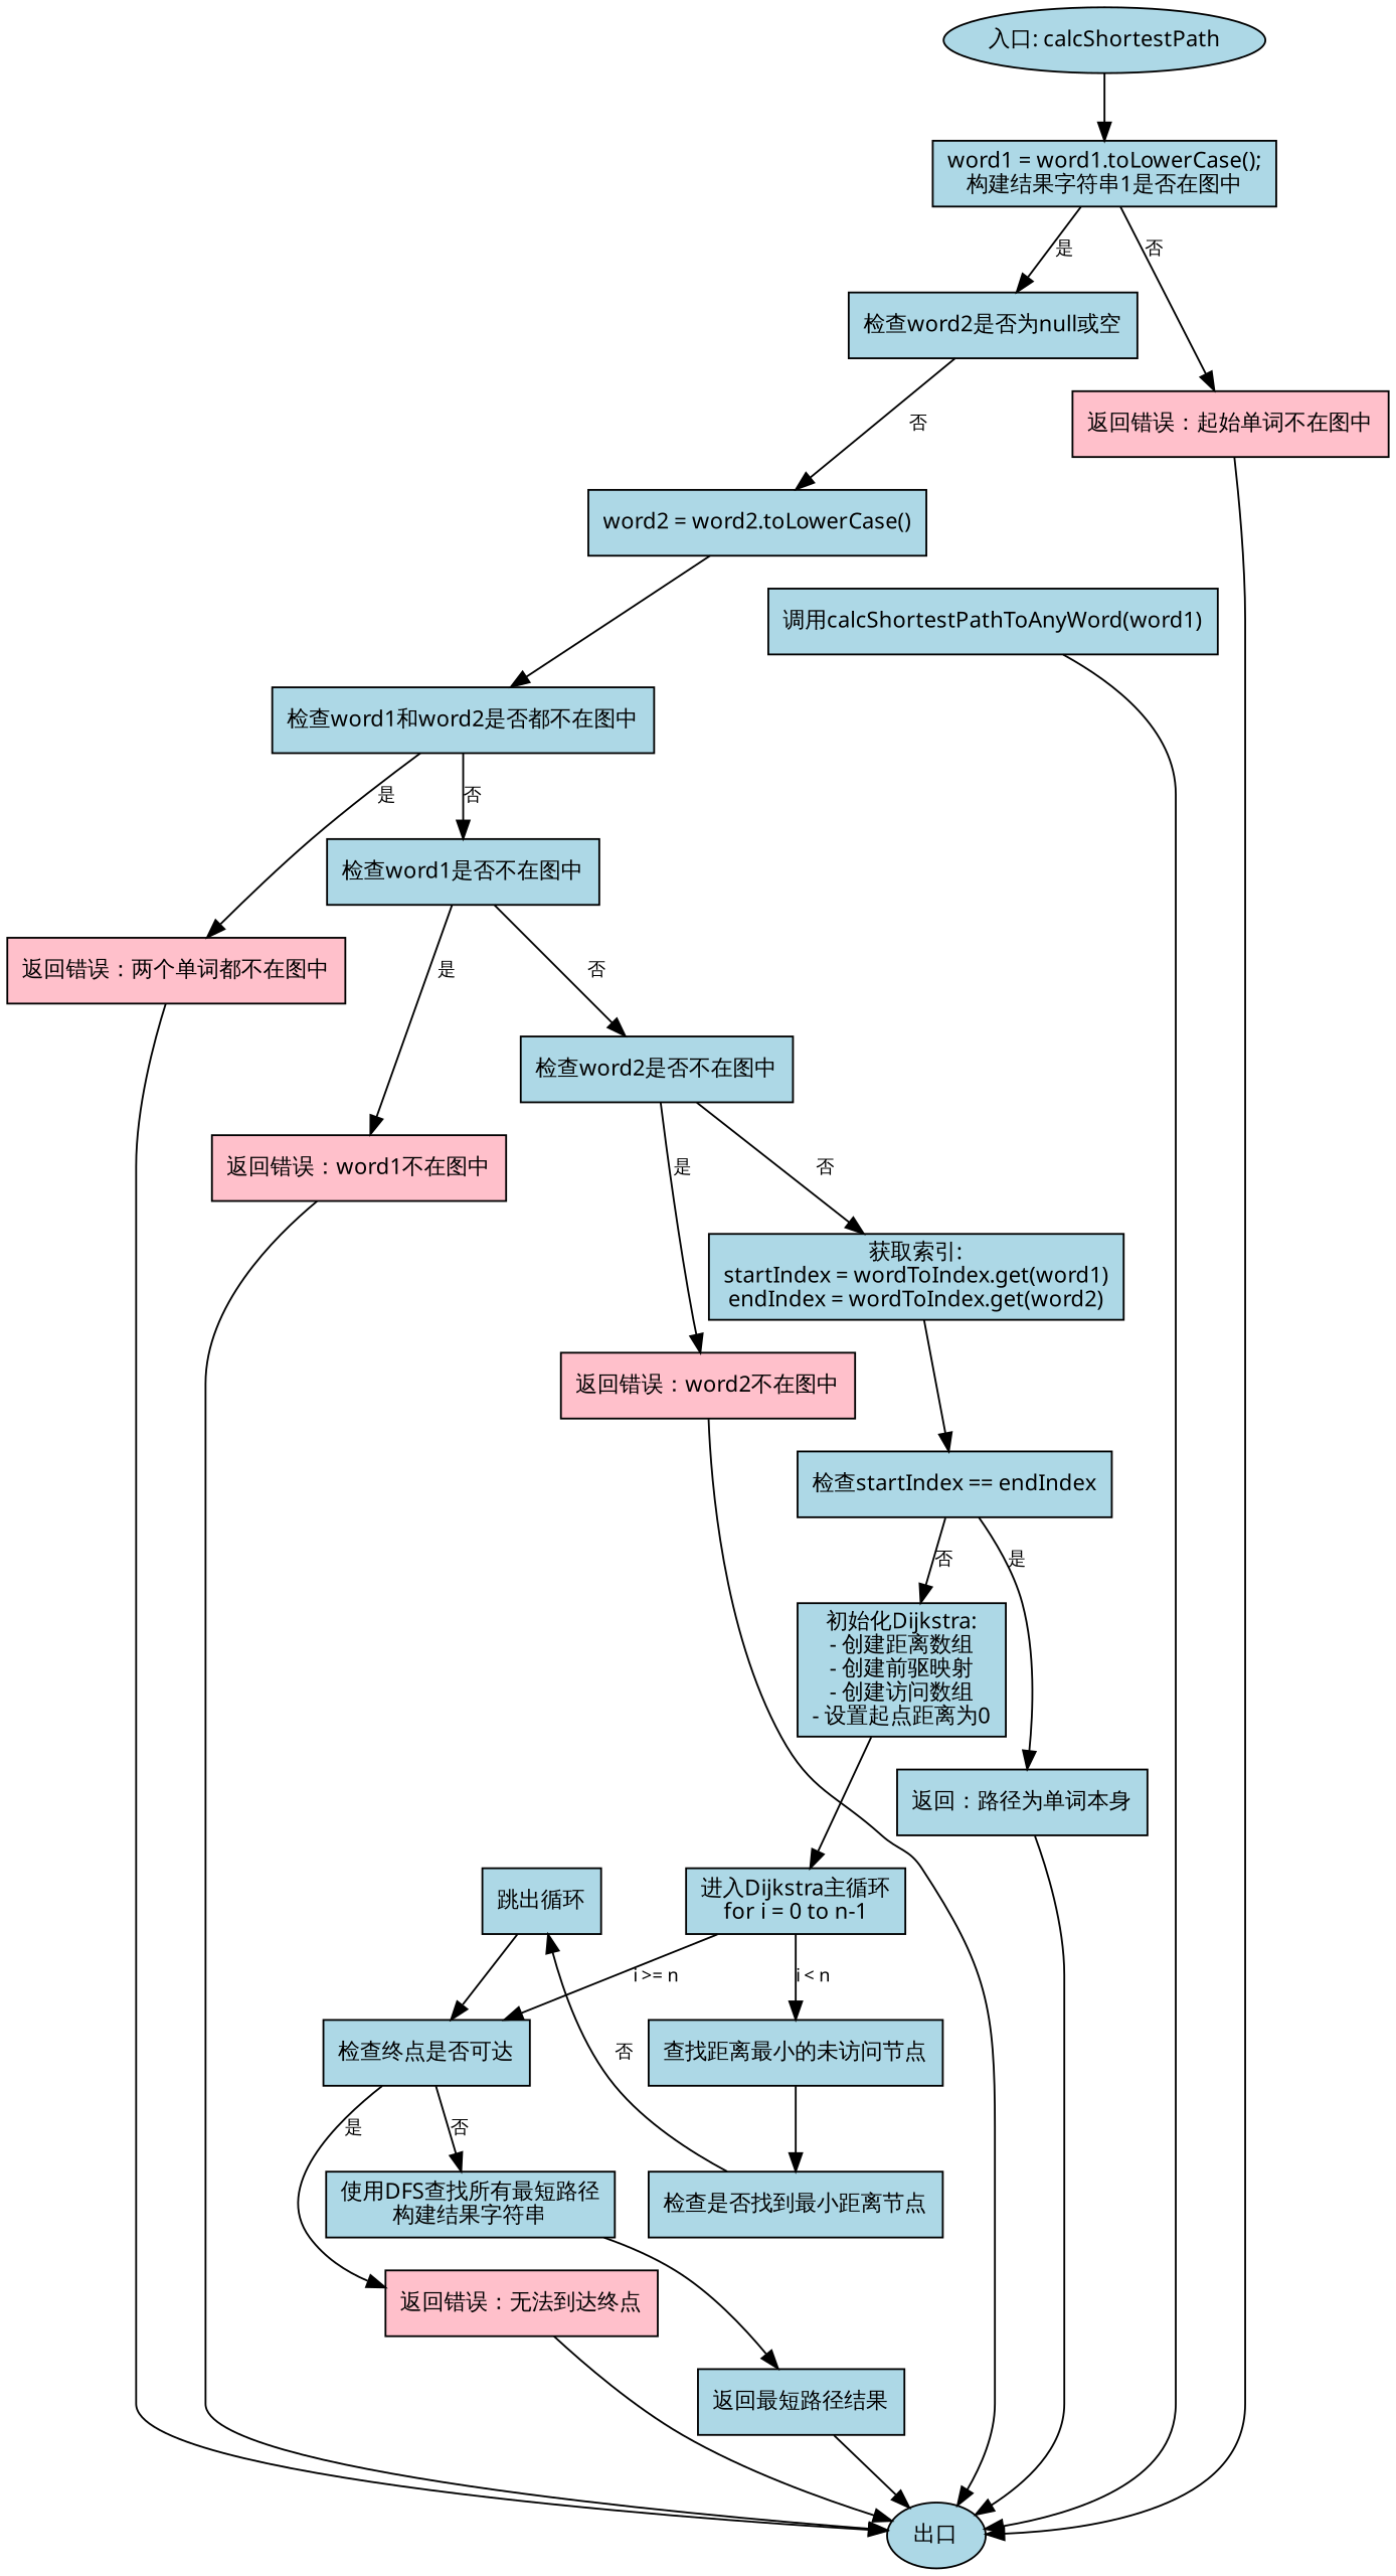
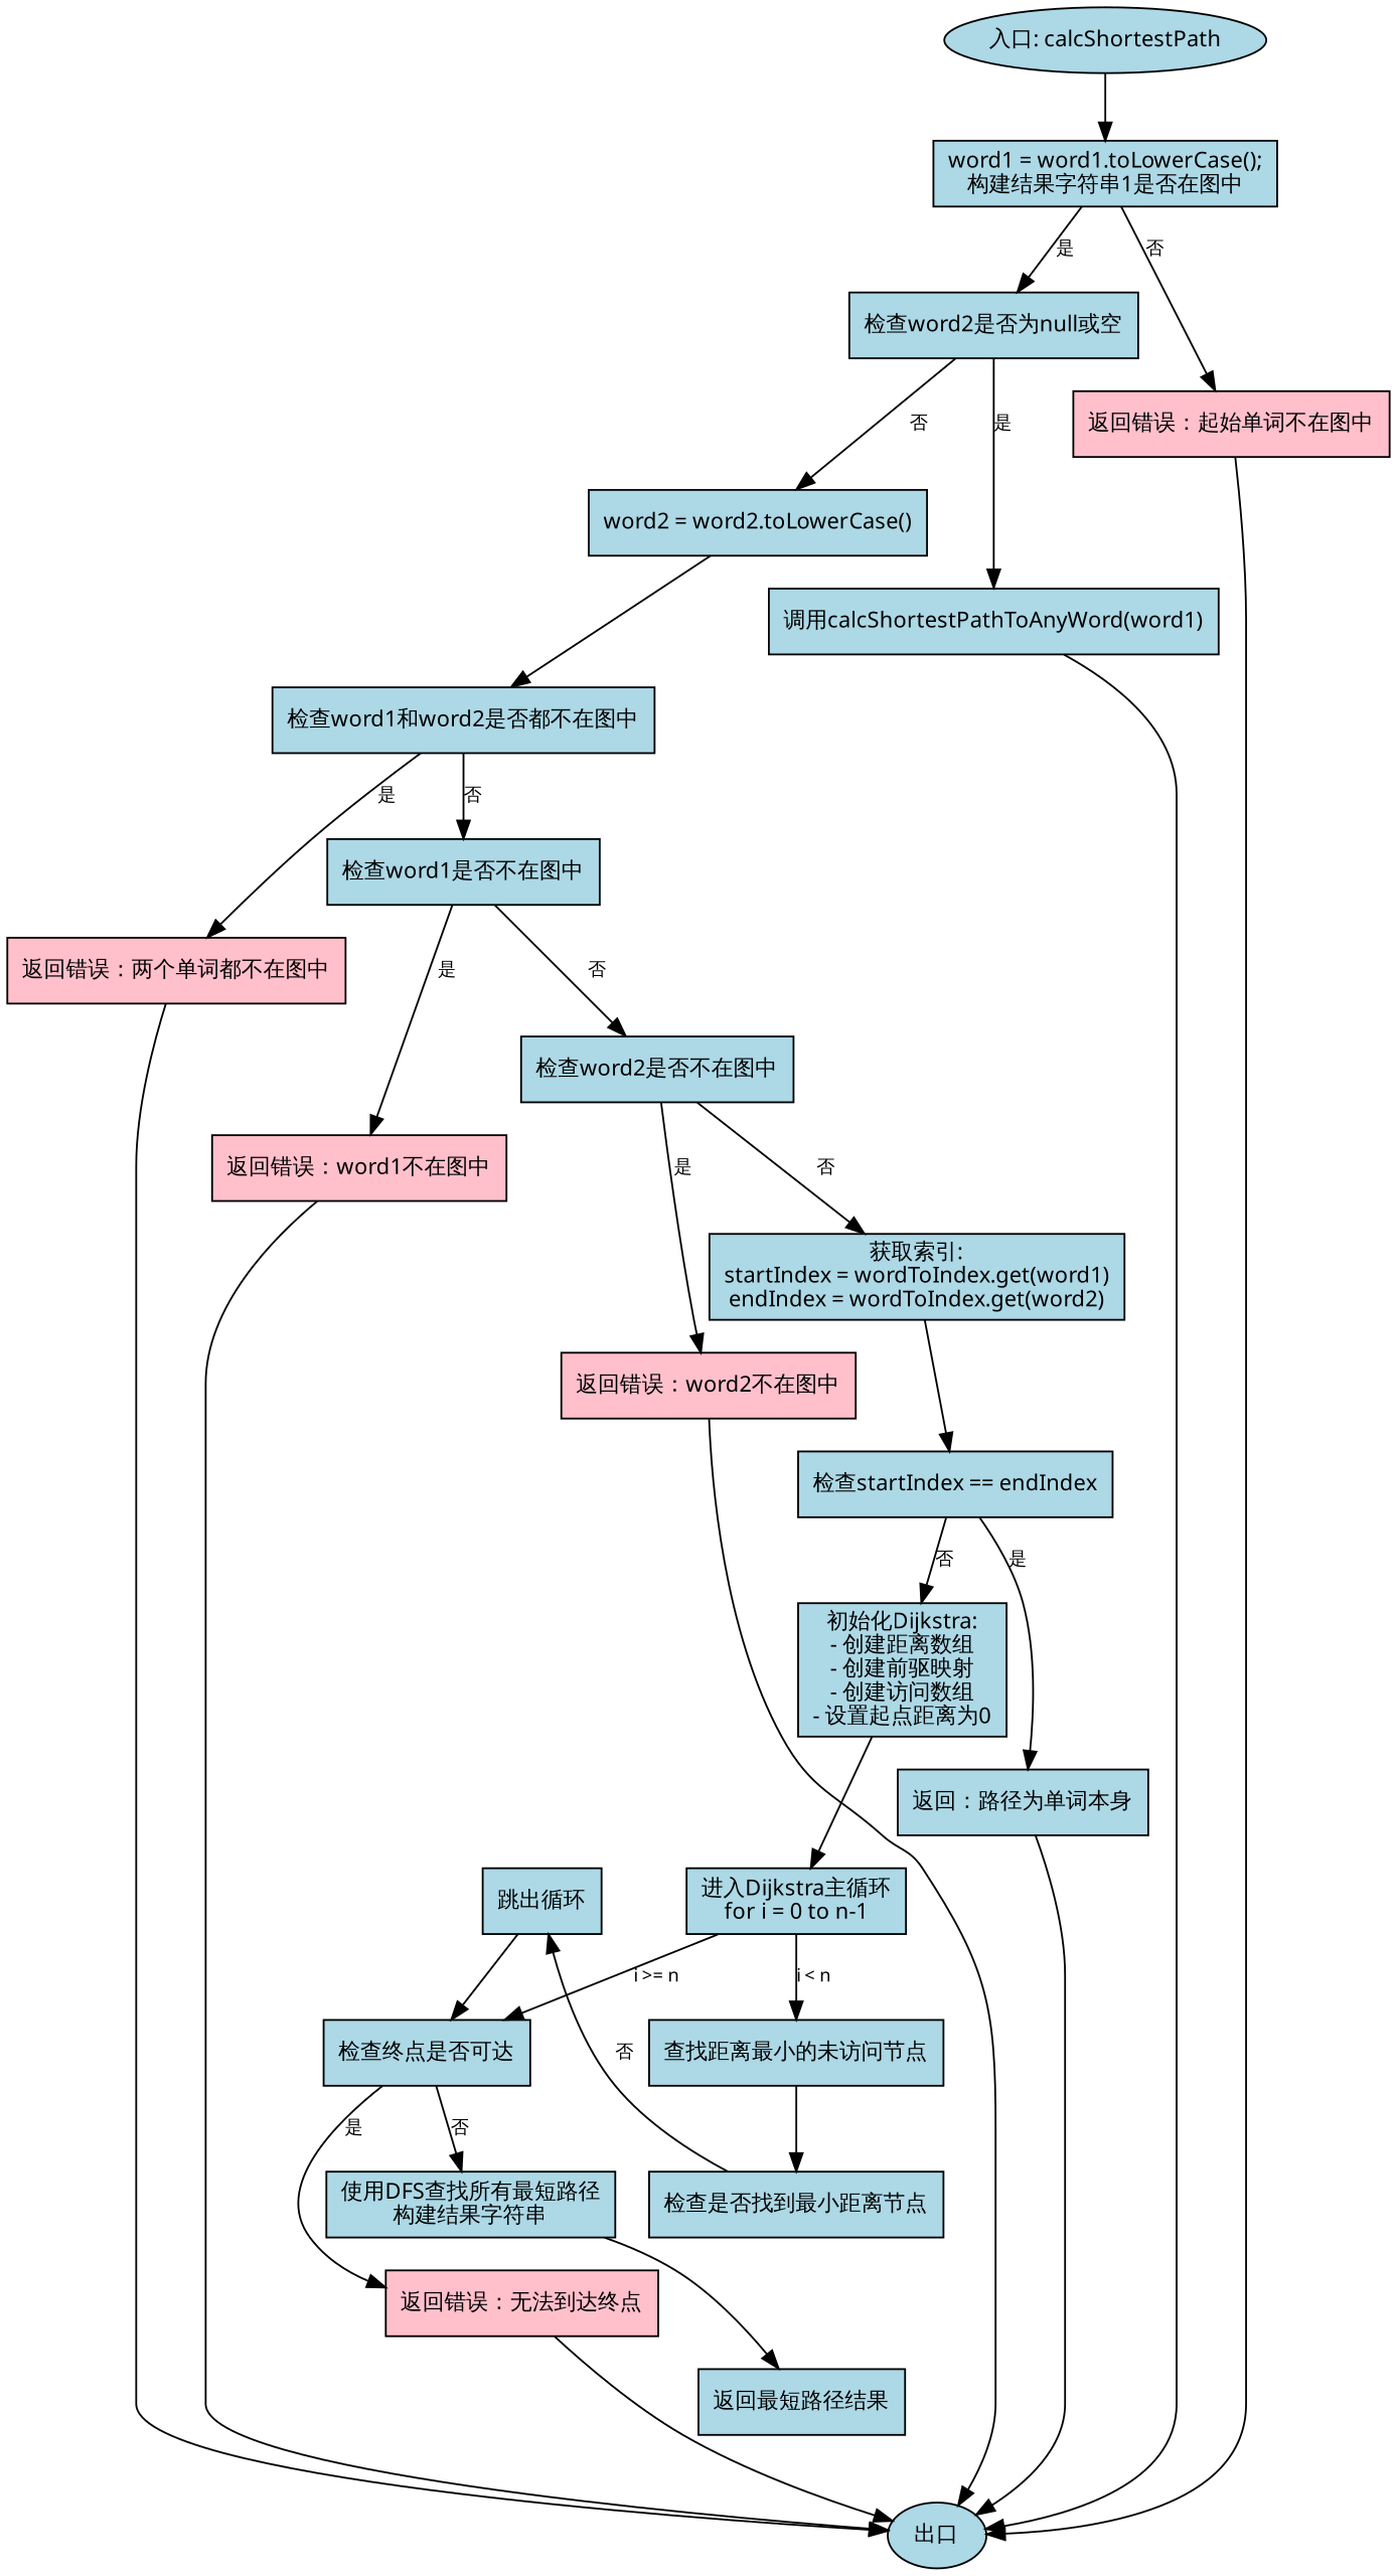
  digraph {
    fontname="Microsoft YaHei"
    fontsize=12
    rankdir=TB
    node [fillcolor=lightblue fontname="Microsoft YaHei" fontsize=12 shape=box style=filled]
    edge [fontname="Microsoft YaHei" fontsize=10]
    n1 [label="进入Dijkstra主循环\nfor i = 0 to n-1"]
    n2 [label="跳出循环"]
    n3 [label="查找距离最小的未访问节点"]
    n4 [label="检查终点是否可达"]
    n5 [label="入口: calcShortestPath" shape=oval]
    n6 [label="word1 = word1.toLowerCase();\n构建结果字符串1是否在图中"]
    n7 [fillcolor=pink label="返回错误：起始单词不在图中"]
    n8 [label="检查word2是否为null或空"]
    n9 [label="出口" shape=oval]
    n10 [label="调用calcShortestPathToAnyWord(word1)"]
    n11 [label="word2 = word2.toLowerCase()"]
    n12 [label="检查word1和word2是否都不在图中"]
    n13 [fillcolor=pink label="返回错误：两个单词都不在图中"]
    n14 [label="检查word1是否不在图中"]
    n15 [fillcolor=pink label="返回错误：word1不在图中"]
    n16 [label="检查word2是否不在图中"]
    n17 [fillcolor=pink label="返回错误：word2不在图中"]
    n18 [label="获取索引:\nstartIndex = wordToIndex.get(word1)\nendIndex = wordToIndex.get(word2)"]
    n19 [label="检查startIndex == endIndex"]
    n20 [label="返回：路径为单词本身"]
    n21 [label="初始化Dijkstra:\n- 创建距离数组\n- 创建前驱映射\n- 创建访问数组\n- 设置起点距离为0"]
    n22 [label="检查是否找到最小距离节点"]
    n23 [fillcolor=pink label="返回错误：无法到达终点"]
    n24 [label="使用DFS查找所有最短路径\n构建结果字符串"]
    n25 [label="返回最短路径结果"]
    subgraph sub_1 {
      rank=same
      n1
      n2
    }
    n1 -> n3 [label="i < n"]
    n1 -> n4 [label="i >= n"]
    n2 -> n4
    n3 -> n22
    n4 -> n23 [label="是"]
    n4 -> n24 [label="否"]
    n5 -> n6
    n6 -> n7 [label="否"]
    n6 -> n8 [label="是"]
    n7 -> n9
+   n8 -> n10 [label="是"]
    n8 -> n11 [label="否"]
    n10 -> n9
    n11 -> n12
    n12 -> n13 [label="是"]
    n12 -> n14 [label="否"]
    n13 -> n9
    n14 -> n15 [label="是"]
    n14 -> n16 [label="否"]
    n15 -> n9
    n16 -> n17 [label="是"]
    n16 -> n18 [label="否"]
    n17 -> n9
    n18 -> n19
    n19 -> n20 [label="是"]
    n19 -> n21 [label="否"]
    n20 -> n9
    n21 -> n1
    n22 -> n2 [label="否"]
    n23 -> n9
    n24 -> n25
-   n25 -> n9
  }
